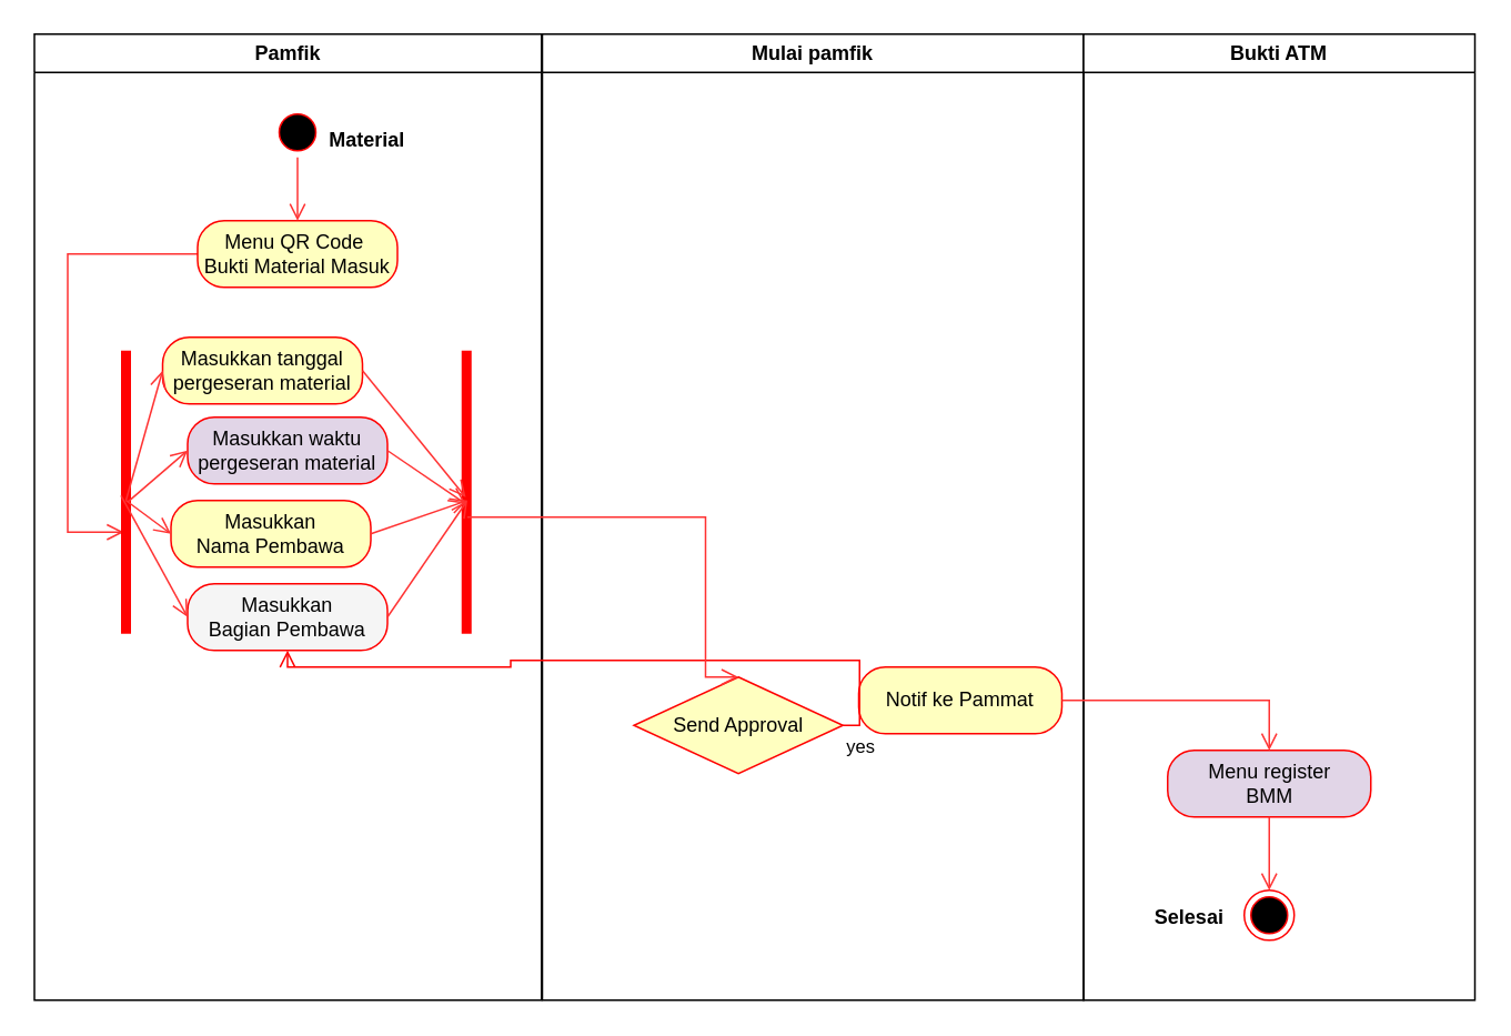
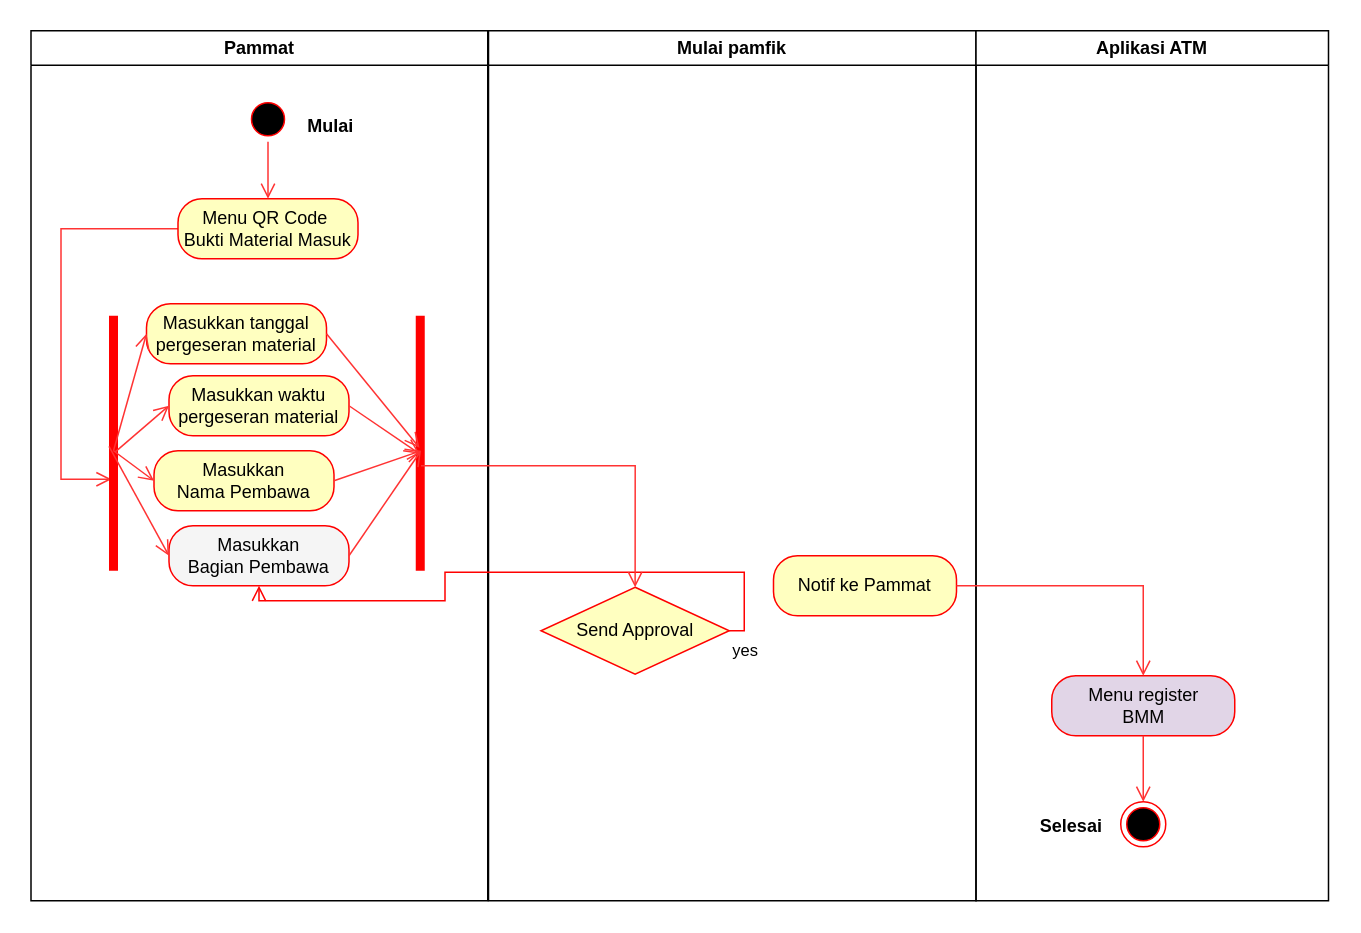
  <mxCell id="0" />
  <mxCell id="1" parent="0" />
- <mxCell id="2" value="Pamfik" style="swimlane;whiteSpace=wrap" vertex="1" parent="1"><mxGeometry x="20" y="20" width="304.5" height="580" as="geometry" /></mxCell>
- <mxCell id="3" value="Material" style="text;align=center;fontStyle=1;verticalAlign=middle;spacingLeft=3;spacingRight=3;strokeColor=none;rotatable=0;points=[[0,0.5],[1,0.5]];portConstraint=eastwest;" vertex="1" parent="2"><mxGeometry x="160" y="50" width="80" height="26" as="geometry" /></mxCell>
+ <mxCell id="2" value="Pammat" style="swimlane;whiteSpace=wrap" vertex="1" parent="1"><mxGeometry x="20" y="20" width="304.5" height="580" as="geometry" /></mxCell>
+ <mxCell id="3" value="Mulai" style="text;align=center;fontStyle=1;verticalAlign=middle;spacingLeft=3;spacingRight=3;strokeColor=none;rotatable=0;points=[[0,0.5],[1,0.5]];portConstraint=eastwest;" vertex="1" parent="2"><mxGeometry x="160" y="50" width="80" height="26" as="geometry" /></mxCell>
  <mxCell id="4" value="Masukkan tanggal&lt;br&gt;pergeseran material" style="rounded=1;whiteSpace=wrap;html=1;arcSize=40;fontColor=#000000;fillColor=#ffffc0;strokeColor=#ff0000;" vertex="1" parent="2"><mxGeometry x="77" y="182" width="120" height="40" as="geometry" /></mxCell>
  <mxCell id="5" style="edgeStyle=orthogonalEdgeStyle;rounded=0;orthogonalLoop=1;jettySize=auto;html=1;exitX=0;exitY=0.5;exitDx=0;exitDy=0;strokeColor=#FF3333;endArrow=open;endFill=0;endSize=8;entryX=0.641;entryY=0.633;entryDx=0;entryDy=0;entryPerimeter=0;" edge="1" parent="2" source="6" target="12"><mxGeometry relative="1" as="geometry"><Array as="points"><mxPoint x="20" y="132" /><mxPoint x="20" y="299" /></Array></mxGeometry></mxCell>
  <mxCell id="6" value="Menu QR Code&amp;nbsp;&lt;br&gt;Bukti Material Masuk" style="rounded=1;whiteSpace=wrap;html=1;arcSize=40;fontColor=#000000;fillColor=#ffffc0;strokeColor=#ff0000;" vertex="1" parent="2"><mxGeometry x="98" y="112" width="120" height="40" as="geometry" /></mxCell>
  <mxCell id="7" style="edgeStyle=orthogonalEdgeStyle;rounded=0;orthogonalLoop=1;jettySize=auto;html=1;exitX=0.5;exitY=1;exitDx=0;exitDy=0;strokeColor=#FF3333;strokeWidth=1;endArrow=open;endFill=0;endSize=8;" edge="1" parent="2" source="6" target="6"><mxGeometry relative="1" as="geometry" /></mxCell>
- <mxCell id="8" value="Masukkan waktu pergeseran material" style="rounded=1;whiteSpace=wrap;html=1;arcSize=40;fontColor=#000000;fillColor=#e1d5e7;strokeColor=#ff0000;" vertex="1" parent="2"><mxGeometry x="92" y="230" width="120" height="40" as="geometry" /></mxCell>
+ <mxCell id="8" value="Masukkan waktu pergeseran material" style="rounded=1;whiteSpace=wrap;html=1;arcSize=40;fontColor=#000000;fillColor=#ffffc0;strokeColor=#ff0000;" vertex="1" parent="2"><mxGeometry x="92" y="230" width="120" height="40" as="geometry" /></mxCell>
  <mxCell id="9" value="Masukkan&lt;br&gt;Nama Pembawa" style="rounded=1;whiteSpace=wrap;html=1;arcSize=40;fontColor=#000000;fillColor=#ffffc0;strokeColor=#ff0000;" vertex="1" parent="2"><mxGeometry x="82" y="280" width="120" height="40" as="geometry" /></mxCell>
  <mxCell id="10" value="" style="shape=line;html=1;strokeWidth=6;strokeColor=#ff0000;direction=south;" vertex="1" parent="2"><mxGeometry x="254.5" y="190" width="10" height="170" as="geometry" /></mxCell>
  <mxCell id="11" value="Masukkan&lt;br&gt;Bagian Pembawa" style="rounded=1;whiteSpace=wrap;html=1;arcSize=40;fontColor=#000000;fillColor=#f5f5f5;strokeColor=#ff0000;" vertex="1" parent="2"><mxGeometry x="92" y="330" width="120" height="40" as="geometry" /></mxCell>
  <mxCell id="12" value="" style="shape=line;html=1;strokeWidth=6;strokeColor=#ff0000;direction=south;" vertex="1" parent="2"><mxGeometry x="50" y="190" width="10" height="170" as="geometry" /></mxCell>
  <mxCell id="13" value="" style="endArrow=open;endFill=1;endSize=8;html=1;rounded=0;strokeColor=#FF3333;entryX=0.518;entryY=0.55;entryDx=0;entryDy=0;exitX=1;exitY=0.5;exitDx=0;exitDy=0;entryPerimeter=0;" edge="1" parent="2" source="4" target="10"><mxGeometry width="160" relative="1" as="geometry"><mxPoint x="30" y="370" as="sourcePoint" /><mxPoint x="100.93" y="402" as="targetPoint" /><Array as="points" /></mxGeometry></mxCell>
  <mxCell id="14" value="" style="endArrow=open;endFill=1;endSize=8;html=1;rounded=0;strokeColor=#FF3333;entryX=0.541;entryY=0.55;entryDx=0;entryDy=0;exitX=1;exitY=0.5;exitDx=0;exitDy=0;entryPerimeter=0;" edge="1" parent="2" source="8" target="10"><mxGeometry width="160" relative="1" as="geometry"><mxPoint x="222" y="212" as="sourcePoint" /><mxPoint x="269" y="288.06" as="targetPoint" /><Array as="points" /></mxGeometry></mxCell>
  <mxCell id="15" value="" style="endArrow=open;endFill=1;endSize=8;html=1;rounded=0;strokeColor=#FF3333;entryX=0;entryY=0.5;entryDx=0;entryDy=0;" edge="1" parent="2" target="4"><mxGeometry width="160" relative="1" as="geometry"><mxPoint x="55" y="280" as="sourcePoint" /><mxPoint x="270" y="290" as="targetPoint" /><Array as="points" /></mxGeometry></mxCell>
  <mxCell id="16" value="" style="endArrow=open;endFill=1;endSize=8;html=1;rounded=0;strokeColor=#FF3333;entryX=0;entryY=0.5;entryDx=0;entryDy=0;exitX=0.535;exitY=0.4;exitDx=0;exitDy=0;exitPerimeter=0;" edge="1" parent="2" source="12" target="8"><mxGeometry width="160" relative="1" as="geometry"><mxPoint x="60" y="280" as="sourcePoint" /><mxPoint x="102" y="212" as="targetPoint" /><Array as="points" /></mxGeometry></mxCell>
  <mxCell id="17" value="" style="endArrow=open;endFill=1;endSize=8;html=1;rounded=0;strokeColor=#FF3333;entryX=0;entryY=0.5;entryDx=0;entryDy=0;" edge="1" parent="2" target="9"><mxGeometry width="160" relative="1" as="geometry"><mxPoint x="55" y="280" as="sourcePoint" /><mxPoint x="102" y="260" as="targetPoint" /><Array as="points" /></mxGeometry></mxCell>
  <mxCell id="18" value="" style="endArrow=open;endFill=1;endSize=8;html=1;rounded=0;strokeColor=#FF3333;entryX=0;entryY=0.5;entryDx=0;entryDy=0;exitX=0.512;exitY=0.8;exitDx=0;exitDy=0;exitPerimeter=0;" edge="1" parent="2" source="12" target="11"><mxGeometry width="160" relative="1" as="geometry"><mxPoint x="69" y="300" as="sourcePoint" /><mxPoint x="102" y="310" as="targetPoint" /><Array as="points" /></mxGeometry></mxCell>
  <mxCell id="19" value="Mulai pamfik" style="swimlane;whiteSpace=wrap" vertex="1" parent="1"><mxGeometry x="325" y="20" width="325" height="580" as="geometry" /></mxCell>
- <mxCell id="20" value="Send Approval" style="rhombus;whiteSpace=wrap;html=1;fillColor=#ffffc0;strokeColor=#ff0000;strokeWidth=1;" vertex="1" parent="19"><mxGeometry x="55" y="386" width="125.5" height="58" as="geometry" /></mxCell>
- <mxCell id="21" value="Notif ke Pammat" style="rounded=1;whiteSpace=wrap;html=1;arcSize=40;fontColor=#000000;fillColor=#ffffc0;strokeColor=#ff0000;strokeWidth=1;" vertex="1" parent="19"><mxGeometry x="190" y="380" width="122" height="40" as="geometry" /></mxCell>
+ <mxCell id="20" value="Send Approval" style="rhombus;whiteSpace=wrap;html=1;fillColor=#ffffc0;strokeColor=#ff0000;strokeWidth=1;" vertex="1" parent="19"><mxGeometry x="35" y="371" width="125.5" height="58" as="geometry" /></mxCell>
+ <mxCell id="21" value="Notif ke Pammat" style="rounded=1;whiteSpace=wrap;html=1;arcSize=40;fontColor=#000000;fillColor=#ffffc0;strokeColor=#ff0000;strokeWidth=1;" vertex="1" parent="19"><mxGeometry x="190" y="350" width="122" height="40" as="geometry" /></mxCell>
  <mxCell id="22" value="yes" style="edgeStyle=orthogonalEdgeStyle;html=1;align=left;verticalAlign=top;endArrow=open;endSize=8;strokeColor=#ff0000;rounded=0;exitX=1;exitY=0.5;exitDx=0;exitDy=0;" edge="1" parent="19" source="20" target="11"><mxGeometry x="-1" relative="1" as="geometry"><mxPoint x="195" y="400" as="targetPoint" /><mxPoint x="218.5" y="424" as="sourcePoint" /></mxGeometry></mxCell>
- <mxCell id="23" value="Bukti ATM" style="swimlane;whiteSpace=wrap" vertex="1" parent="1"><mxGeometry x="650" y="20" width="235" height="580" as="geometry" /></mxCell>
+ <mxCell id="23" value="Aplikasi ATM" style="swimlane;whiteSpace=wrap" vertex="1" parent="1"><mxGeometry x="650" y="20" width="235" height="580" as="geometry" /></mxCell>
  <mxCell id="24" value="" style="ellipse;html=1;shape=endState;fillColor=#000000;strokeColor=#ff0000;strokeWidth=1;" vertex="1" parent="23"><mxGeometry x="96.5" y="514" width="30" height="30" as="geometry" /></mxCell>
  <mxCell id="25" value="Selesai" style="text;align=center;fontStyle=1;verticalAlign=middle;spacingLeft=3;spacingRight=3;strokeColor=none;rotatable=0;points=[[0,0.5],[1,0.5]];portConstraint=eastwest;" vertex="1" parent="23"><mxGeometry x="25" y="515" width="77.5" height="29" as="geometry" /></mxCell>
  <mxCell id="26" value="Menu register&lt;br&gt;BMM" style="rounded=1;whiteSpace=wrap;html=1;arcSize=40;fontColor=#000000;fillColor=#e1d5e7;strokeColor=#ff0000;strokeWidth=1;" vertex="1" parent="23"><mxGeometry x="50.5" y="430" width="122" height="40" as="geometry" /></mxCell>
  <mxCell id="27" style="edgeStyle=orthogonalEdgeStyle;rounded=0;orthogonalLoop=1;jettySize=auto;html=1;entryX=0.5;entryY=0;entryDx=0;entryDy=0;strokeColor=#FF3333;strokeWidth=1;endArrow=open;endFill=0;endSize=8;exitX=0.5;exitY=1;exitDx=0;exitDy=0;" edge="1" parent="23" source="26" target="24"><mxGeometry relative="1" as="geometry"><mxPoint x="40" y="469" as="sourcePoint" /></mxGeometry></mxCell>
  <mxCell id="28" style="edgeStyle=orthogonalEdgeStyle;rounded=0;orthogonalLoop=1;jettySize=auto;html=1;exitX=1;exitY=0.5;exitDx=0;exitDy=0;entryX=0.5;entryY=0;entryDx=0;entryDy=0;strokeColor=#FF3333;endArrow=open;endFill=0;endSize=8;" edge="1" parent="1" source="21" target="26"><mxGeometry relative="1" as="geometry" /></mxCell>
  <mxCell id="29" value="" style="ellipse;shape=startState;fillColor=#000000;strokeColor=#ff0000;" vertex="1" parent="1"><mxGeometry x="163" y="64" width="30" height="30" as="geometry" /></mxCell>
  <mxCell id="30" style="edgeStyle=orthogonalEdgeStyle;rounded=0;orthogonalLoop=1;jettySize=auto;html=1;exitX=0.5;exitY=1;exitDx=0;exitDy=0;strokeColor=#FF3333;strokeWidth=1;endArrow=open;endFill=0;endSize=8;entryX=0.5;entryY=0;entryDx=0;entryDy=0;" edge="1" parent="1" source="29" target="6"><mxGeometry relative="1" as="geometry"><Array as="points" /><mxPoint x="190.07" y="190" as="targetPoint" /></mxGeometry></mxCell>
  <mxCell id="31" style="edgeStyle=orthogonalEdgeStyle;rounded=0;orthogonalLoop=1;jettySize=auto;html=1;strokeColor=#FF3333;endArrow=open;endFill=0;endSize=8;entryX=0.5;entryY=0;entryDx=0;entryDy=0;" edge="1" parent="1" target="20"><mxGeometry relative="1" as="geometry"><mxPoint x="280" y="310" as="sourcePoint" /><mxPoint x="83.67" y="328.97" as="targetPoint" /><Array as="points"><mxPoint x="423" y="310" /></Array></mxGeometry></mxCell>
  <mxCell id="32" value="" style="endArrow=open;endFill=1;endSize=8;html=1;rounded=0;strokeColor=#FF3333;exitX=1;exitY=0.5;exitDx=0;exitDy=0;" edge="1" parent="1" source="9"><mxGeometry width="160" relative="1" as="geometry"><mxPoint x="242" y="280" as="sourcePoint" /><mxPoint x="280" y="300" as="targetPoint" /><Array as="points" /></mxGeometry></mxCell>
  <mxCell id="33" value="" style="endArrow=open;endFill=1;endSize=8;html=1;rounded=0;strokeColor=#FF3333;exitX=1;exitY=0.5;exitDx=0;exitDy=0;" edge="1" parent="1" source="11"><mxGeometry width="160" relative="1" as="geometry"><mxPoint x="242" y="330" as="sourcePoint" /><mxPoint x="280" y="300" as="targetPoint" /><Array as="points" /></mxGeometry></mxCell>
